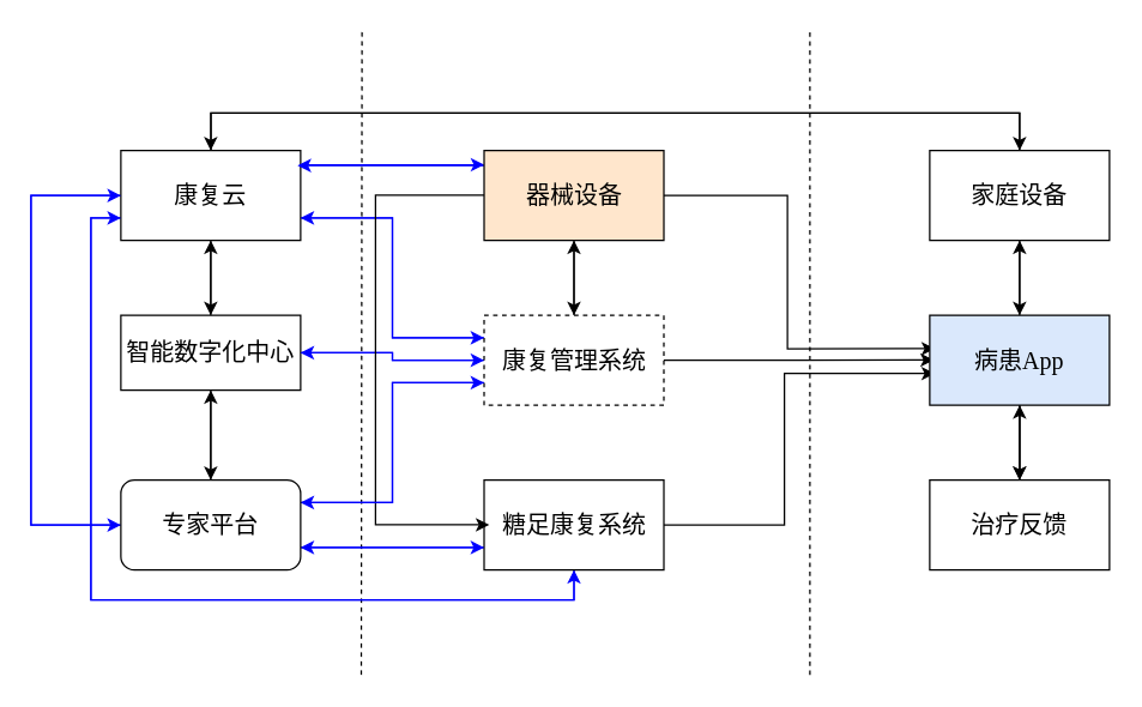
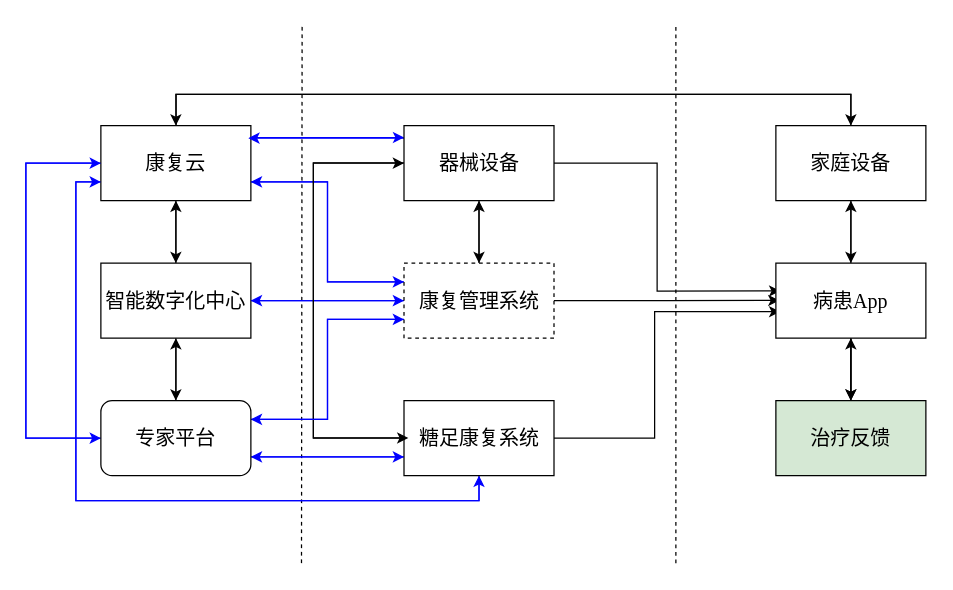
  <mxCell id="0" />
  <mxCell id="1" parent="0" />
  <mxCell id="2" value="" style="endArrow=none;html=1;dashed=1;fontFamily=Lucida Console;fontSize=16;" edge="1" parent="1"><mxGeometry width="50" height="50" relative="1" as="geometry"><mxPoint x="240.5" y="450" as="sourcePoint" /><mxPoint x="241" y="20" as="targetPoint" /></mxGeometry></mxCell>
  <mxCell id="3" value="" style="endArrow=none;html=1;dashed=1;fontFamily=Lucida Console;fontSize=16;" edge="1" parent="1"><mxGeometry width="50" height="50" relative="1" as="geometry"><mxPoint x="540" y="450" as="sourcePoint" /><mxPoint x="540" y="20" as="targetPoint" /></mxGeometry></mxCell>
  <mxCell id="4" value="" style="edgeStyle=orthogonalEdgeStyle;rounded=0;orthogonalLoop=1;jettySize=auto;html=1;fontFamily=Lucida Console;fontSize=16;" edge="1" parent="1" source="7" target="14"><mxGeometry relative="1" as="geometry" /></mxCell>
  <mxCell id="5" style="edgeStyle=orthogonalEdgeStyle;rounded=0;orthogonalLoop=1;jettySize=auto;html=1;exitX=0.5;exitY=1;exitDx=0;exitDy=0;entryX=0.5;entryY=0;entryDx=0;entryDy=0;fontFamily=Lucida Console;fontSize=16;" edge="1" parent="1" source="7" target="35"><mxGeometry relative="1" as="geometry" /></mxCell>
  <mxCell id="6" style="edgeStyle=orthogonalEdgeStyle;rounded=0;orthogonalLoop=1;jettySize=auto;html=1;exitX=1;exitY=0.5;exitDx=0;exitDy=0;entryX=0;entryY=0.5;entryDx=0;entryDy=0;fontFamily=Lucida Console;fontSize=16;strokeColor=#0000FF;" edge="1" parent="1" source="7" target="20"><mxGeometry relative="1" as="geometry" /></mxCell>
- <mxCell id="7" value="智能数字化中心" style="rounded=0;whiteSpace=wrap;html=1;fontFamily=Lucida Console;fontSize=16;" vertex="1" parent="1"><mxGeometry x="80" y="210" width="120" height="50" as="geometry" /></mxCell>
+ <mxCell id="7" value="智能数字化中心" style="rounded=0;whiteSpace=wrap;html=1;fontFamily=Lucida Console;fontSize=16;" vertex="1" parent="1"><mxGeometry x="80" y="210" width="120" height="60" as="geometry" /></mxCell>
  <mxCell id="8" style="edgeStyle=orthogonalEdgeStyle;rounded=0;orthogonalLoop=1;jettySize=auto;html=1;exitX=0.5;exitY=1;exitDx=0;exitDy=0;entryX=0.5;entryY=0;entryDx=0;entryDy=0;fontFamily=Lucida Console;fontSize=16;" edge="1" parent="1" source="14" target="7"><mxGeometry relative="1" as="geometry" /></mxCell>
  <mxCell id="9" style="edgeStyle=orthogonalEdgeStyle;rounded=0;orthogonalLoop=1;jettySize=auto;html=1;exitX=1;exitY=0.75;exitDx=0;exitDy=0;entryX=0;entryY=0.25;entryDx=0;entryDy=0;strokeColor=#0000FF;fontFamily=Lucida Console;fontSize=16;" edge="1" parent="1" source="14" target="20"><mxGeometry relative="1" as="geometry" /></mxCell>
  <mxCell id="10" style="edgeStyle=orthogonalEdgeStyle;rounded=0;orthogonalLoop=1;jettySize=auto;html=1;exitX=0;exitY=0.5;exitDx=0;exitDy=0;entryX=0;entryY=0.5;entryDx=0;entryDy=0;strokeColor=#0000FF;fontFamily=Lucida Console;fontSize=16;" edge="1" parent="1" source="14" target="35"><mxGeometry relative="1" as="geometry"><Array as="points"><mxPoint x="20" y="130" /><mxPoint x="20" y="350" /></Array></mxGeometry></mxCell>
  <mxCell id="11" style="edgeStyle=orthogonalEdgeStyle;rounded=0;orthogonalLoop=1;jettySize=auto;html=1;exitX=0;exitY=0.75;exitDx=0;exitDy=0;entryX=0.5;entryY=1;entryDx=0;entryDy=0;strokeColor=#0000FF;fontFamily=Lucida Console;fontSize=16;" edge="1" parent="1" source="14" target="25"><mxGeometry relative="1" as="geometry" /></mxCell>
  <mxCell id="12" style="edgeStyle=orthogonalEdgeStyle;rounded=0;orthogonalLoop=1;jettySize=auto;html=1;exitX=0.5;exitY=0;exitDx=0;exitDy=0;strokeColor=#000000;fontFamily=Lucida Console;fontSize=16;entryX=0.5;entryY=0;entryDx=0;entryDy=0;" edge="1" parent="1" target="42"><mxGeometry relative="1" as="geometry"><mxPoint x="140.235" y="105.412" as="sourcePoint" /><mxPoint x="680" y="105" as="targetPoint" /><Array as="points"><mxPoint x="140" y="75" /><mxPoint x="680" y="75" /></Array></mxGeometry></mxCell>
  <mxCell id="13" style="edgeStyle=orthogonalEdgeStyle;rounded=0;orthogonalLoop=1;jettySize=auto;html=1;exitX=1;exitY=0.25;exitDx=0;exitDy=0;entryX=0;entryY=0.25;entryDx=0;entryDy=0;fontFamily=Lucida Console;fontSize=16;strokeColor=#0000FF;" edge="1" parent="1"><mxGeometry relative="1" as="geometry"><mxPoint x="200.235" y="109.529" as="sourcePoint" /><mxPoint x="322.588" y="109.529" as="targetPoint" /></mxGeometry></mxCell>
  <mxCell id="14" value="康复云" style="rounded=0;whiteSpace=wrap;html=1;fontFamily=Lucida Console;fontSize=16;" vertex="1" parent="1"><mxGeometry x="80" y="100" width="120" height="60" as="geometry" /></mxCell>
  <mxCell id="15" style="edgeStyle=orthogonalEdgeStyle;rounded=0;orthogonalLoop=1;jettySize=auto;html=1;exitX=1;exitY=0.5;exitDx=0;exitDy=0;entryX=0;entryY=0.5;entryDx=0;entryDy=0;fontFamily=Lucida Console;fontSize=16;" edge="1" parent="1" source="20"><mxGeometry relative="1" as="geometry"><mxPoint x="445.586" y="239.862" as="sourcePoint" /><mxPoint x="622.828" y="239.862" as="targetPoint" /></mxGeometry></mxCell>
  <mxCell id="16" style="edgeStyle=orthogonalEdgeStyle;rounded=0;orthogonalLoop=1;jettySize=auto;html=1;exitX=0;exitY=0.25;exitDx=0;exitDy=0;entryX=1;entryY=0.75;entryDx=0;entryDy=0;fontFamily=Lucida Console;fontSize=16;strokeColor=#0000FF;" edge="1" parent="1" source="20" target="14"><mxGeometry relative="1" as="geometry" /></mxCell>
  <mxCell id="17" style="edgeStyle=orthogonalEdgeStyle;rounded=0;orthogonalLoop=1;jettySize=auto;html=1;exitX=0;exitY=0.75;exitDx=0;exitDy=0;entryX=1;entryY=0.25;entryDx=0;entryDy=0;strokeColor=#0000FF;fontFamily=Lucida Console;fontSize=16;" edge="1" parent="1" source="20" target="35"><mxGeometry relative="1" as="geometry" /></mxCell>
  <mxCell id="18" style="edgeStyle=orthogonalEdgeStyle;rounded=0;orthogonalLoop=1;jettySize=auto;html=1;exitX=0.5;exitY=0;exitDx=0;exitDy=0;entryX=0.5;entryY=1;entryDx=0;entryDy=0;fontFamily=Lucida Console;fontSize=16;" edge="1" parent="1" source="20" target="30"><mxGeometry relative="1" as="geometry" /></mxCell>
  <mxCell id="19" style="edgeStyle=orthogonalEdgeStyle;rounded=0;orthogonalLoop=1;jettySize=auto;html=1;exitX=0;exitY=0.5;exitDx=0;exitDy=0;entryX=1;entryY=0.5;entryDx=0;entryDy=0;strokeColor=#0000FF;fontFamily=Lucida Console;fontSize=17;" edge="1" parent="1" source="20" target="7"><mxGeometry relative="1" as="geometry" /></mxCell>
  <mxCell id="20" value="康复管理系统" style="rounded=0;whiteSpace=wrap;html=1;fontFamily=Lucida Console;fontSize=16;dashed=1;" vertex="1" parent="1"><mxGeometry x="322.5" y="210" width="120" height="60" as="geometry" /></mxCell>
  <mxCell id="21" style="edgeStyle=orthogonalEdgeStyle;rounded=0;orthogonalLoop=1;jettySize=auto;html=1;exitX=1;exitY=0.5;exitDx=0;exitDy=0;entryX=0.004;entryY=0.652;entryDx=0;entryDy=0;entryPerimeter=0;fontFamily=Lucida Console;fontSize=16;" edge="1" parent="1" source="25"><mxGeometry relative="1" as="geometry"><mxPoint x="445.586" y="350.207" as="sourcePoint" /><mxPoint x="623.517" y="248.828" as="targetPoint" /><Array as="points"><mxPoint x="523" y="350" /><mxPoint x="523" y="249" /></Array></mxGeometry></mxCell>
+ <mxCell id="22" style="edgeStyle=orthogonalEdgeStyle;rounded=0;orthogonalLoop=1;jettySize=auto;html=1;exitX=0;exitY=0.5;exitDx=0;exitDy=0;entryX=0;entryY=0.5;entryDx=0;entryDy=0;fontFamily=Lucida Console;fontSize=16;" edge="1" parent="1" source="25" target="30"><mxGeometry relative="1" as="geometry"><Array as="points"><mxPoint x="250" y="350" /><mxPoint x="250" y="130" /></Array></mxGeometry></mxCell>
  <mxCell id="23" style="edgeStyle=orthogonalEdgeStyle;rounded=0;orthogonalLoop=1;jettySize=auto;html=1;exitX=0;exitY=0.75;exitDx=0;exitDy=0;entryX=1;entryY=0.75;entryDx=0;entryDy=0;strokeColor=#0000FF;" edge="1" parent="1" source="25" target="35"><mxGeometry relative="1" as="geometry" /></mxCell>
  <mxCell id="24" style="edgeStyle=orthogonalEdgeStyle;rounded=0;orthogonalLoop=1;jettySize=auto;html=1;exitX=0.5;exitY=1;exitDx=0;exitDy=0;entryX=0;entryY=0.75;entryDx=0;entryDy=0;strokeColor=#0000FF;" edge="1" parent="1" source="25" target="14"><mxGeometry relative="1" as="geometry" /></mxCell>
  <mxCell id="25" value="糖足康复系统" style="rounded=0;whiteSpace=wrap;html=1;fontFamily=Lucida Console;fontSize=16;" vertex="1" parent="1"><mxGeometry x="322.5" y="320" width="120" height="60" as="geometry" /></mxCell>
  <mxCell id="26" style="edgeStyle=orthogonalEdgeStyle;rounded=0;orthogonalLoop=1;jettySize=auto;html=1;fontFamily=Lucida Console;fontSize=16;strokeColor=#0000FF;" edge="1" parent="1" source="30"><mxGeometry relative="1" as="geometry"><mxPoint x="311" y="130" as="sourcePoint" /><mxPoint x="198" y="110" as="targetPoint" /><Array as="points"><mxPoint x="210" y="110" /><mxPoint x="210" y="110" /></Array></mxGeometry></mxCell>
  <mxCell id="27" style="edgeStyle=orthogonalEdgeStyle;rounded=0;orthogonalLoop=1;jettySize=auto;html=1;entryX=0.003;entryY=0.375;entryDx=0;entryDy=0;entryPerimeter=0;fontFamily=Lucida Console;fontSize=16;" edge="1" parent="1" source="30"><mxGeometry relative="1" as="geometry"><mxPoint x="445.586" y="130.207" as="sourcePoint" /><mxPoint x="623.517" y="232.276" as="targetPoint" /><Array as="points"><mxPoint x="525" y="130" /><mxPoint x="525" y="232" /></Array></mxGeometry></mxCell>
  <mxCell id="28" style="edgeStyle=orthogonalEdgeStyle;rounded=0;orthogonalLoop=1;jettySize=auto;html=1;exitX=0;exitY=0.5;exitDx=0;exitDy=0;entryX=0;entryY=0.5;entryDx=0;entryDy=0;fontFamily=Lucida Console;fontSize=16;" edge="1" parent="1"><mxGeometry relative="1" as="geometry"><Array as="points"><mxPoint x="250" y="130" /><mxPoint x="250" y="350" /></Array><mxPoint x="326" y="129.824" as="sourcePoint" /><mxPoint x="326" y="349.824" as="targetPoint" /></mxGeometry></mxCell>
  <mxCell id="29" style="edgeStyle=orthogonalEdgeStyle;rounded=0;orthogonalLoop=1;jettySize=auto;html=1;exitX=0.5;exitY=1;exitDx=0;exitDy=0;entryX=0.5;entryY=0;entryDx=0;entryDy=0;strokeColor=#000000;fontFamily=Lucida Console;fontSize=16;" edge="1" parent="1" source="30" target="20"><mxGeometry relative="1" as="geometry" /></mxCell>
- <mxCell id="30" value="器械设备" style="rounded=0;whiteSpace=wrap;html=1;fontFamily=Lucida Console;fontSize=16;fillColor=#ffe6cc;" vertex="1" parent="1"><mxGeometry x="322.5" y="100" width="120" height="60" as="geometry" /></mxCell>
+ <mxCell id="30" value="器械设备" style="rounded=0;whiteSpace=wrap;html=1;fontFamily=Lucida Console;fontSize=16;" vertex="1" parent="1"><mxGeometry x="322.5" y="100" width="120" height="60" as="geometry" /></mxCell>
  <mxCell id="31" style="edgeStyle=orthogonalEdgeStyle;rounded=0;orthogonalLoop=1;jettySize=auto;html=1;exitX=0.5;exitY=0;exitDx=0;exitDy=0;entryX=0.5;entryY=1;entryDx=0;entryDy=0;fontFamily=Lucida Console;fontSize=16;" edge="1" parent="1" source="35" target="7"><mxGeometry relative="1" as="geometry" /></mxCell>
  <mxCell id="32" style="edgeStyle=orthogonalEdgeStyle;rounded=0;orthogonalLoop=1;jettySize=auto;html=1;exitX=1;exitY=0.75;exitDx=0;exitDy=0;entryX=0;entryY=0.75;entryDx=0;entryDy=0;fontFamily=Lucida Console;fontSize=16;strokeColor=#0000FF;" edge="1" parent="1" source="35" target="25"><mxGeometry relative="1" as="geometry" /></mxCell>
  <mxCell id="33" style="edgeStyle=orthogonalEdgeStyle;rounded=0;orthogonalLoop=1;jettySize=auto;html=1;exitX=1;exitY=0.25;exitDx=0;exitDy=0;entryX=0;entryY=0.75;entryDx=0;entryDy=0;strokeColor=#0000FF;fontFamily=Lucida Console;fontSize=16;" edge="1" parent="1" source="35" target="20"><mxGeometry relative="1" as="geometry" /></mxCell>
  <mxCell id="34" style="edgeStyle=orthogonalEdgeStyle;rounded=0;orthogonalLoop=1;jettySize=auto;html=1;exitX=0;exitY=0.5;exitDx=0;exitDy=0;entryX=0;entryY=0.5;entryDx=0;entryDy=0;strokeColor=#0000FF;" edge="1" parent="1" source="35" target="14"><mxGeometry relative="1" as="geometry"><Array as="points"><mxPoint x="20" y="350" /><mxPoint x="20" y="130" /></Array></mxGeometry></mxCell>
  <mxCell id="35" value="专家平台" style="whiteSpace=wrap;html=1;fontFamily=Lucida Console;fontSize=16;rounded=1;" vertex="1" parent="1"><mxGeometry x="80" y="320" width="120" height="60" as="geometry" /></mxCell>
  <mxCell id="36" style="edgeStyle=orthogonalEdgeStyle;rounded=0;orthogonalLoop=1;jettySize=auto;html=1;exitX=0.5;exitY=0;exitDx=0;exitDy=0;entryX=0.5;entryY=1;entryDx=0;entryDy=0;fontFamily=Lucida Console;fontSize=16;" edge="1" parent="1" source="39" target="42"><mxGeometry relative="1" as="geometry" /></mxCell>
  <mxCell id="37" style="edgeStyle=orthogonalEdgeStyle;rounded=0;orthogonalLoop=1;jettySize=auto;html=1;exitX=0.5;exitY=1;exitDx=0;exitDy=0;entryX=0.5;entryY=0;entryDx=0;entryDy=0;fontFamily=Lucida Console;fontSize=16;" edge="1" parent="1" source="39" target="45"><mxGeometry relative="1" as="geometry" /></mxCell>
  <mxCell id="38" value="" style="edgeStyle=orthogonalEdgeStyle;rounded=0;orthogonalLoop=1;jettySize=auto;html=1;strokeColor=#000000;fontFamily=Lucida Console;fontSize=17;" edge="1" parent="1" source="39" target="45"><mxGeometry relative="1" as="geometry" /></mxCell>
- <mxCell id="39" value="病患App" style="rounded=0;whiteSpace=wrap;html=1;fontFamily=Lucida Console;fontSize=16;fillColor=#dae8fc;" vertex="1" parent="1"><mxGeometry x="620" y="210" width="120" height="60" as="geometry" /></mxCell>
+ <mxCell id="39" value="病患App" style="rounded=0;whiteSpace=wrap;html=1;fontFamily=Lucida Console;fontSize=16;" vertex="1" parent="1"><mxGeometry x="620" y="210" width="120" height="60" as="geometry" /></mxCell>
  <mxCell id="40" style="edgeStyle=orthogonalEdgeStyle;rounded=0;orthogonalLoop=1;jettySize=auto;html=1;exitX=0.5;exitY=0;exitDx=0;exitDy=0;entryX=0.5;entryY=0;entryDx=0;entryDy=0;fontFamily=Lucida Console;fontSize=16;" edge="1" parent="1" target="14"><mxGeometry relative="1" as="geometry"><Array as="points"><mxPoint x="680" y="75" /><mxPoint x="140" y="75" /></Array><mxPoint x="680" y="100" as="sourcePoint" /><mxPoint x="140" y="95" as="targetPoint" /></mxGeometry></mxCell>
  <mxCell id="41" style="edgeStyle=orthogonalEdgeStyle;rounded=0;orthogonalLoop=1;jettySize=auto;html=1;exitX=0.5;exitY=1;exitDx=0;exitDy=0;entryX=0.5;entryY=0;entryDx=0;entryDy=0;fontFamily=Lucida Console;fontSize=16;" edge="1" parent="1" source="42" target="39"><mxGeometry relative="1" as="geometry" /></mxCell>
  <mxCell id="42" value="家庭设备" style="rounded=0;whiteSpace=wrap;html=1;fontFamily=Lucida Console;fontSize=16;" vertex="1" parent="1"><mxGeometry x="620" y="100" width="120" height="60" as="geometry" /></mxCell>
  <mxCell id="43" style="edgeStyle=orthogonalEdgeStyle;rounded=0;orthogonalLoop=1;jettySize=auto;html=1;exitX=0.5;exitY=1;exitDx=0;exitDy=0;fontFamily=Lucida Console;fontSize=16;" edge="1" parent="1" source="42" target="42"><mxGeometry relative="1" as="geometry" /></mxCell>
  <mxCell id="44" style="edgeStyle=orthogonalEdgeStyle;rounded=0;orthogonalLoop=1;jettySize=auto;html=1;exitX=0.5;exitY=0;exitDx=0;exitDy=0;entryX=0.5;entryY=1;entryDx=0;entryDy=0;fontFamily=Lucida Console;fontSize=17;" edge="1" parent="1" source="45" target="39"><mxGeometry relative="1" as="geometry" /></mxCell>
- <mxCell id="45" value="治疗反馈" style="rounded=0;whiteSpace=wrap;html=1;fontFamily=Lucida Console;fontSize=16;" vertex="1" parent="1"><mxGeometry x="620" y="320" width="120" height="60" as="geometry" /></mxCell>
+ <mxCell id="45" value="治疗反馈" style="rounded=0;whiteSpace=wrap;html=1;fontFamily=Lucida Console;fontSize=16;fillColor=#d5e8d4;" vertex="1" parent="1"><mxGeometry x="620" y="320" width="120" height="60" as="geometry" /></mxCell>
